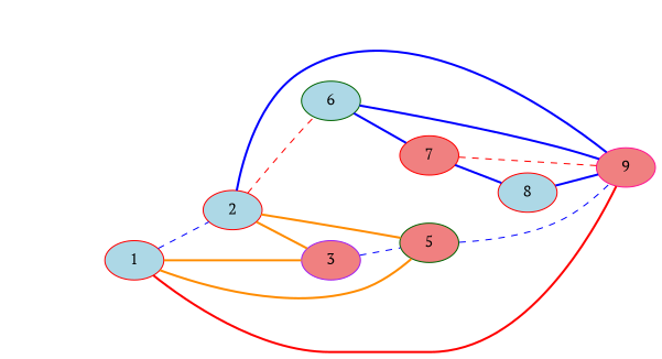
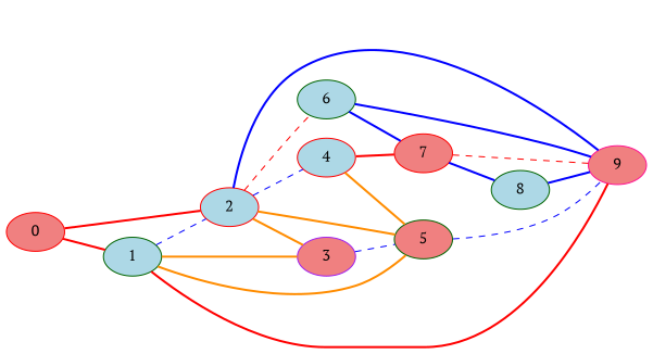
  graph {
    fontname="PT Serif"
    rankdir=LR
    node [color=red fillcolor=lightblue fontname="PT Serif" style=filled]
    edge [color=blue fontname="PT Serif" style=bold]
-   1
+   1 [color=darkgreen]
+   0 [fillcolor=lightcoral]
    2
    3 [color=purple fillcolor=lightcoral]
    5 [color=darkgreen fillcolor=lightcoral]
    9 [color=deeppink fillcolor=lightcoral]
+   4
    6 [color=darkgreen]
    7 [fillcolor=lightcoral]
-   8
+   8 [color=darkgreen]
    1 -- 2 [style=dashed]
    1 -- 3 [color=darkorange]
    1 -- 5 [color=darkorange]
    1 -- 9 [color=red]
+   0 -- 1 [color=red]
+   0 -- 2 [color=red]
    2 -- 3 [color=darkorange]
    2 -- 5 [color=darkorange]
    2 -- 9
+   2 -- 4 [style=dashed]
    2 -- 6 [color=red style=dashed]
    3 -- 5 [style=dashed]
    5 -- 9 [style=dashed]
+   4 -- 5 [color=darkorange]
+   4 -- 7 [color=red]
    6 -- 9
    6 -- 7
    7 -- 9 [color=red style=dashed]
    7 -- 8
    8 -- 9
  }
